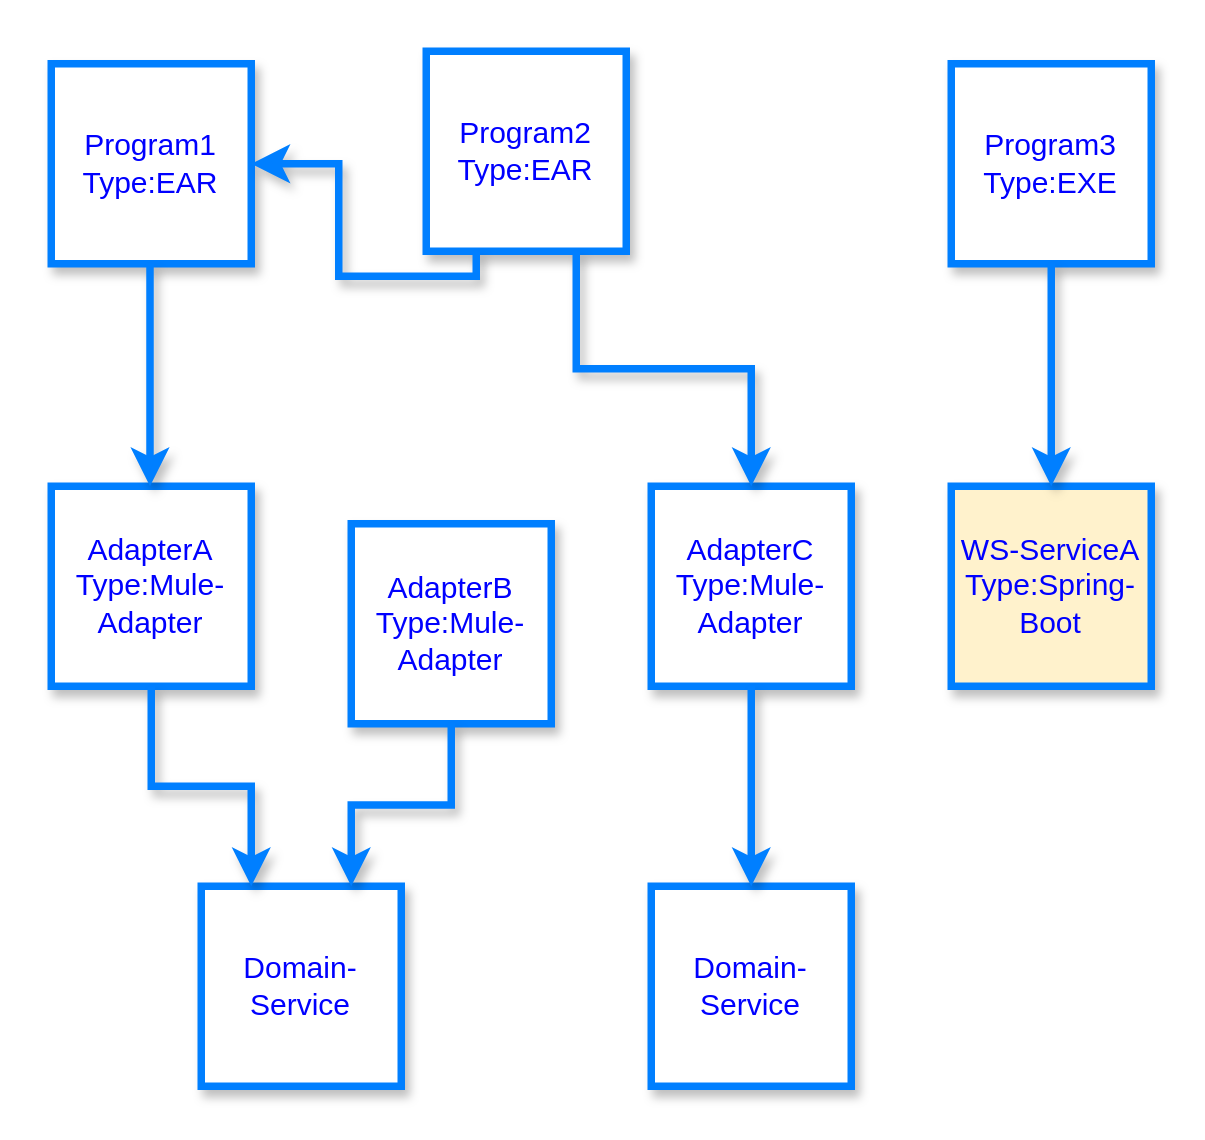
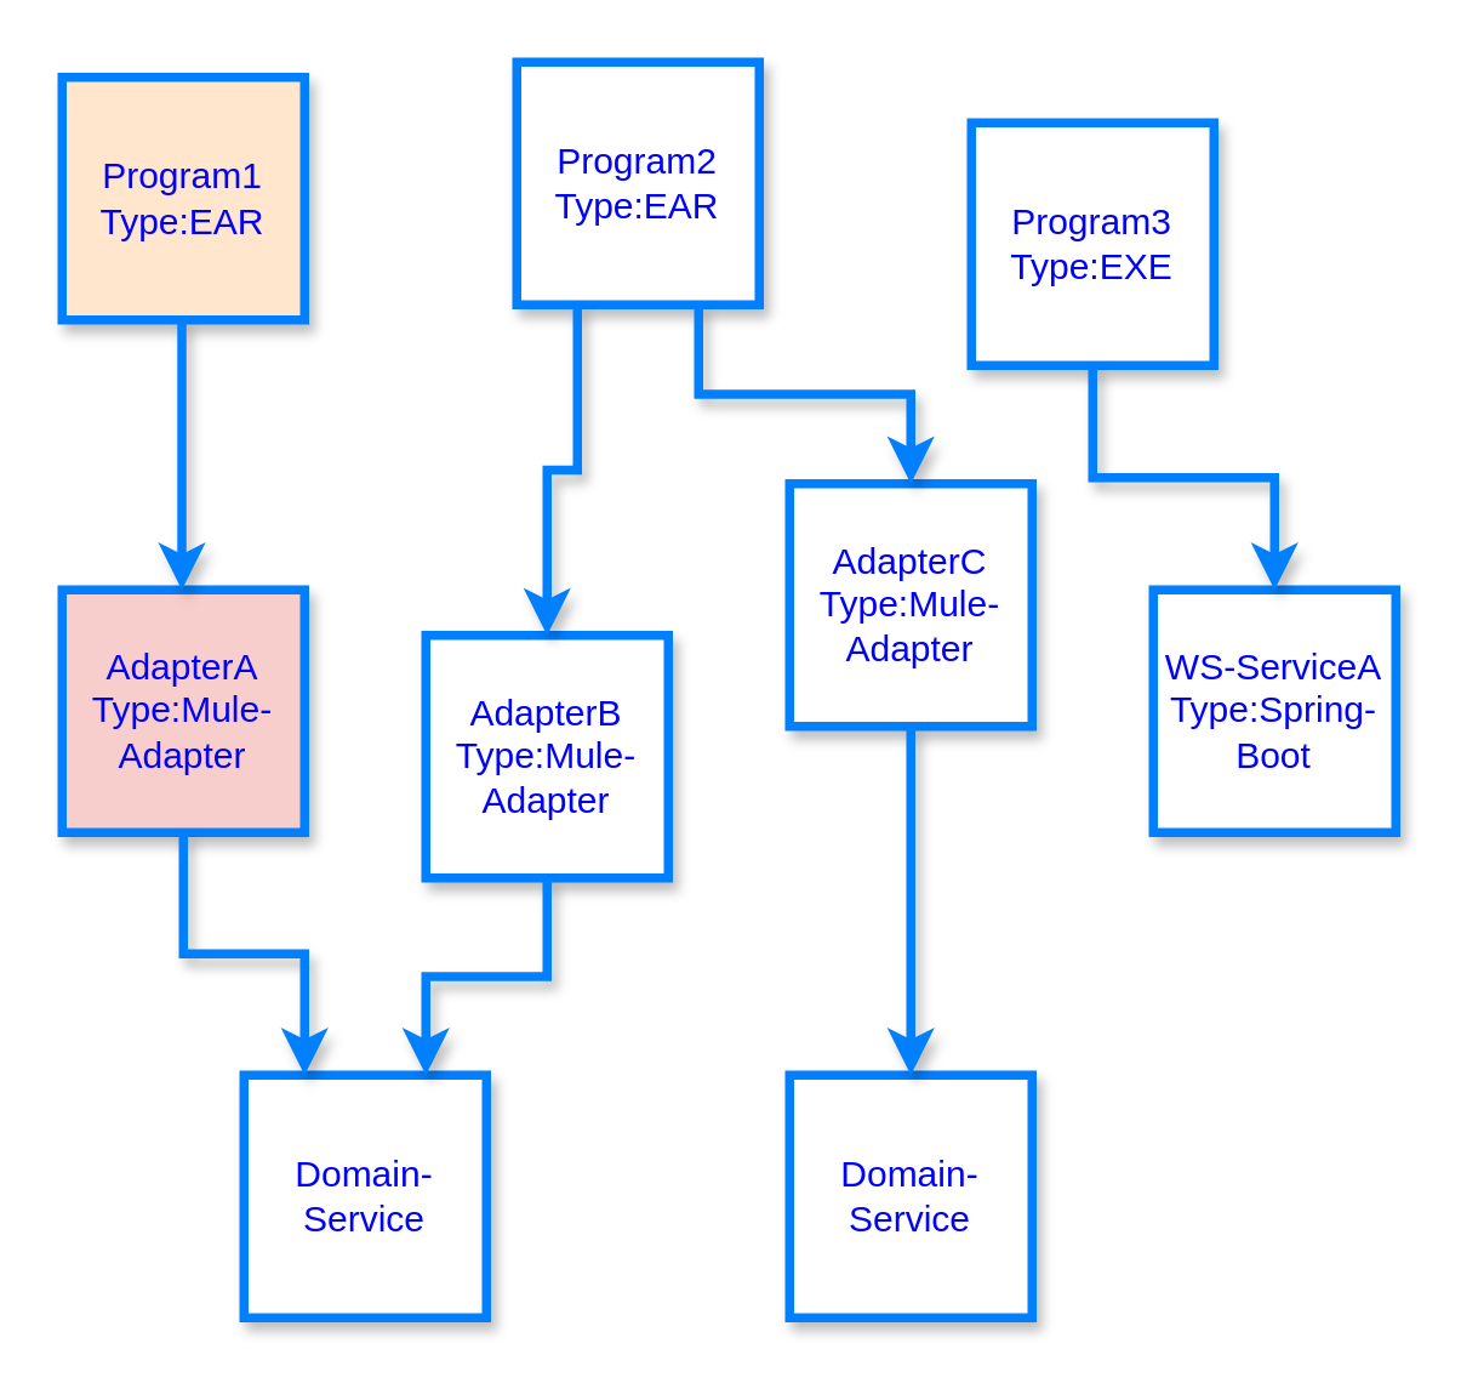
  <mxCell id="0" />
  <mxCell id="1" parent="0" />
- <mxCell id="2" value="&lt;div&gt;Program1&lt;/div&gt;&lt;div&gt;Type:EAR&lt;br&gt;&lt;/div&gt;" style="whiteSpace=wrap;html=1;aspect=fixed;strokeColor=#007FFF;fontColor=#0000FF;shadow=1;strokeWidth=3;" parent="1" vertex="1"><mxGeometry x="20" y="25" width="80" height="80" as="geometry" /></mxCell>
+ <mxCell id="2" value="&lt;div&gt;Program1&lt;/div&gt;&lt;div&gt;Type:EAR&lt;br&gt;&lt;/div&gt;" style="whiteSpace=wrap;html=1;aspect=fixed;strokeColor=#007FFF;fontColor=#0000FF;shadow=1;strokeWidth=3;fillColor=#ffe6cc;" parent="1" vertex="1"><mxGeometry x="20" y="25" width="80" height="80" as="geometry" /></mxCell>
  <mxCell id="3" value="&lt;div&gt;Program2&lt;/div&gt;&lt;div&gt;Type:EAR&lt;br&gt;&lt;/div&gt;" style="whiteSpace=wrap;html=1;aspect=fixed;strokeColor=#007FFF;fontColor=#0000FF;shadow=1;strokeWidth=3;" parent="1" vertex="1"><mxGeometry x="170" y="20" width="80" height="80" as="geometry" /></mxCell>
- <mxCell id="4" value="&lt;div&gt;Program3&lt;/div&gt;&lt;div&gt;Type:EXE&lt;/div&gt;" style="whiteSpace=wrap;html=1;aspect=fixed;strokeColor=#007FFF;fontColor=#0000FF;shadow=1;strokeWidth=3;" parent="1" vertex="1"><mxGeometry x="380" y="25" width="80" height="80" as="geometry" /></mxCell>
- <mxCell id="5" value="AdapterA&lt;div&gt;Type:Mule-Adapter&lt;/div&gt;" style="whiteSpace=wrap;html=1;aspect=fixed;strokeColor=#007FFF;fontColor=#0000FF;shadow=1;strokeWidth=3;" parent="1" vertex="1"><mxGeometry x="20" y="194" width="80" height="80" as="geometry" /></mxCell>
+ <mxCell id="4" value="&lt;div&gt;Program3&lt;/div&gt;&lt;div&gt;Type:EXE&lt;/div&gt;" style="whiteSpace=wrap;html=1;aspect=fixed;strokeColor=#007FFF;fontColor=#0000FF;shadow=1;strokeWidth=3;" parent="1" vertex="1"><mxGeometry x="320" y="40" width="80" height="80" as="geometry" /></mxCell>
+ <mxCell id="5" value="AdapterA&lt;div&gt;Type:Mule-Adapter&lt;/div&gt;" style="whiteSpace=wrap;html=1;aspect=fixed;strokeColor=#007FFF;fontColor=#0000FF;shadow=1;strokeWidth=3;fillColor=#f8cecc;" parent="1" vertex="1"><mxGeometry x="20" y="194" width="80" height="80" as="geometry" /></mxCell>
  <mxCell id="6" value="AdapterB&lt;div&gt;Type:Mule-Adapter&lt;/div&gt;" style="whiteSpace=wrap;html=1;aspect=fixed;strokeColor=#007FFF;fontColor=#0000FF;shadow=1;strokeWidth=3;" parent="1" vertex="1"><mxGeometry x="140" y="209" width="80" height="80" as="geometry" /></mxCell>
- <mxCell id="7" value="AdapterC&lt;div&gt;Type:Mule-Adapter&lt;/div&gt;" style="whiteSpace=wrap;html=1;aspect=fixed;strokeColor=#007FFF;fontColor=#0000FF;shadow=1;strokeWidth=3;" parent="1" vertex="1"><mxGeometry x="260" y="194" width="80" height="80" as="geometry" /></mxCell>
- <mxCell id="8" value="WS-ServiceA&lt;div&gt;Type:Spring-Boot&lt;/div&gt;" style="whiteSpace=wrap;html=1;aspect=fixed;strokeColor=#007FFF;fontColor=#0000FF;shadow=1;strokeWidth=3;fillColor=#fff2cc;" parent="1" vertex="1"><mxGeometry x="380" y="194" width="80" height="80" as="geometry" /></mxCell>
+ <mxCell id="7" value="AdapterC&lt;div&gt;Type:Mule-Adapter&lt;/div&gt;" style="whiteSpace=wrap;html=1;aspect=fixed;strokeColor=#007FFF;fontColor=#0000FF;shadow=1;strokeWidth=3;" parent="1" vertex="1"><mxGeometry x="260" y="159" width="80" height="80" as="geometry" /></mxCell>
+ <mxCell id="8" value="WS-ServiceA&lt;div&gt;Type:Spring-Boot&lt;/div&gt;" style="whiteSpace=wrap;html=1;aspect=fixed;strokeColor=#007FFF;fontColor=#0000FF;shadow=1;strokeWidth=3;" parent="1" vertex="1"><mxGeometry x="380" y="194" width="80" height="80" as="geometry" /></mxCell>
  <mxCell id="9" value="Domain-Service" style="whiteSpace=wrap;html=1;aspect=fixed;strokeColor=#007FFF;fontColor=#0000FF;shadow=1;strokeWidth=3;" parent="1" vertex="1"><mxGeometry x="80" y="354" width="80" height="80" as="geometry" /></mxCell>
  <mxCell id="10" value="Domain-Service" style="whiteSpace=wrap;html=1;aspect=fixed;strokeColor=#007FFF;fontColor=#0000FF;shadow=1;strokeWidth=3;" parent="1" vertex="1"><mxGeometry x="260" y="354" width="80" height="80" as="geometry" /></mxCell>
- <mxCell id="11" value="" style="endArrow=classic;html=1;rounded=0;exitX=0.25;exitY=1;exitDx=0;exitDy=0;edgeStyle=orthogonalEdgeStyle;strokeColor=#007FFF;fontColor=#0000FF;shadow=1;strokeWidth=3;" parent="1" source="3" target="2" edge="1"><mxGeometry width="50" height="50" relative="1" as="geometry"><mxPoint x="70" y="115" as="sourcePoint" /><mxPoint x="70" y="204" as="targetPoint" /></mxGeometry></mxCell>
+ <mxCell id="11" value="" style="endArrow=classic;html=1;rounded=0;exitX=0.25;exitY=1;exitDx=0;exitDy=0;entryX=0.5;entryY=0;entryDx=0;entryDy=0;edgeStyle=orthogonalEdgeStyle;strokeColor=#007FFF;fontColor=#0000FF;shadow=1;strokeWidth=3;" parent="1" source="3" target="6" edge="1"><mxGeometry width="50" height="50" relative="1" as="geometry"><mxPoint x="70" y="115" as="sourcePoint" /><mxPoint x="70" y="204" as="targetPoint" /></mxGeometry></mxCell>
  <mxCell id="12" value="" style="endArrow=classic;html=1;rounded=0;exitX=0.75;exitY=1;exitDx=0;exitDy=0;entryX=0.5;entryY=0;entryDx=0;entryDy=0;edgeStyle=orthogonalEdgeStyle;strokeColor=#007FFF;fontColor=#0000FF;shadow=1;strokeWidth=3;" parent="1" source="3" target="7" edge="1"><mxGeometry width="50" height="50" relative="1" as="geometry"><mxPoint x="230" y="115" as="sourcePoint" /><mxPoint x="190" y="204" as="targetPoint" /></mxGeometry></mxCell>
  <mxCell id="13" value="" style="endArrow=classic;html=1;rounded=0;exitX=0.5;exitY=1;exitDx=0;exitDy=0;entryX=0.5;entryY=0;entryDx=0;entryDy=0;edgeStyle=orthogonalEdgeStyle;strokeColor=#007FFF;fontColor=#0000FF;shadow=1;strokeWidth=3;" parent="1" source="4" target="8" edge="1"><mxGeometry width="50" height="50" relative="1" as="geometry"><mxPoint x="240" y="125" as="sourcePoint" /><mxPoint x="200" y="214" as="targetPoint" /></mxGeometry></mxCell>
  <mxCell id="14" value="" style="endArrow=classic;html=1;rounded=0;exitX=0.5;exitY=1;exitDx=0;exitDy=0;entryX=0.25;entryY=0;entryDx=0;entryDy=0;edgeStyle=orthogonalEdgeStyle;strokeColor=#007FFF;fontColor=#0000FF;shadow=1;strokeWidth=3;" parent="1" source="5" target="9" edge="1"><mxGeometry width="50" height="50" relative="1" as="geometry"><mxPoint x="250" y="135" as="sourcePoint" /><mxPoint x="210" y="224" as="targetPoint" /></mxGeometry></mxCell>
  <mxCell id="15" value="" style="endArrow=classic;html=1;rounded=0;exitX=0.5;exitY=1;exitDx=0;exitDy=0;entryX=0.75;entryY=0;entryDx=0;entryDy=0;edgeStyle=orthogonalEdgeStyle;strokeColor=#007FFF;fontColor=#0000FF;shadow=1;strokeWidth=3;" parent="1" source="6" target="9" edge="1"><mxGeometry width="50" height="50" relative="1" as="geometry"><mxPoint x="260" y="145" as="sourcePoint" /><mxPoint x="220" y="234" as="targetPoint" /></mxGeometry></mxCell>
  <mxCell id="16" value="" style="endArrow=classic;html=1;rounded=0;exitX=0.5;exitY=1;exitDx=0;exitDy=0;entryX=0.5;entryY=0;entryDx=0;entryDy=0;edgeStyle=orthogonalEdgeStyle;strokeColor=#007FFF;fontColor=#0000FF;shadow=1;strokeWidth=3;" parent="1" source="7" target="10" edge="1"><mxGeometry width="50" height="50" relative="1" as="geometry"><mxPoint x="270" y="155" as="sourcePoint" /><mxPoint x="230" y="244" as="targetPoint" /></mxGeometry></mxCell>
  <mxCell id="17" value="" style="endArrow=classic;html=1;rounded=0;exitX=0.5;exitY=1;exitDx=0;exitDy=0;entryX=0.5;entryY=0;entryDx=0;entryDy=0;strokeColor=#007FFF;fontColor=#0000FF;shadow=1;strokeWidth=3;" edge="1" parent="1"><mxGeometry width="50" height="50" relative="1" as="geometry"><mxPoint x="59.5" y="105" as="sourcePoint" /><mxPoint x="59.5" y="194" as="targetPoint" /></mxGeometry></mxCell>
